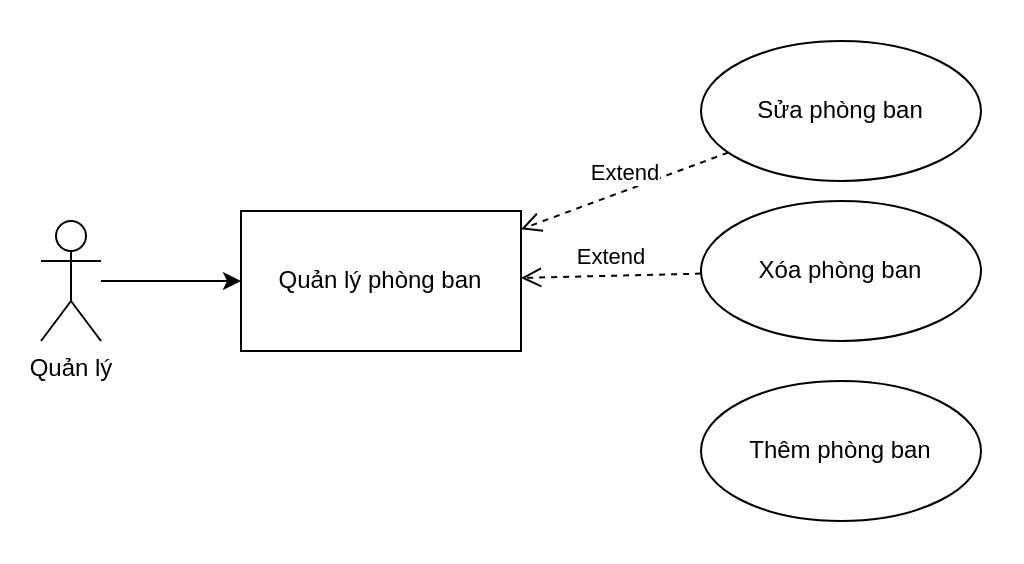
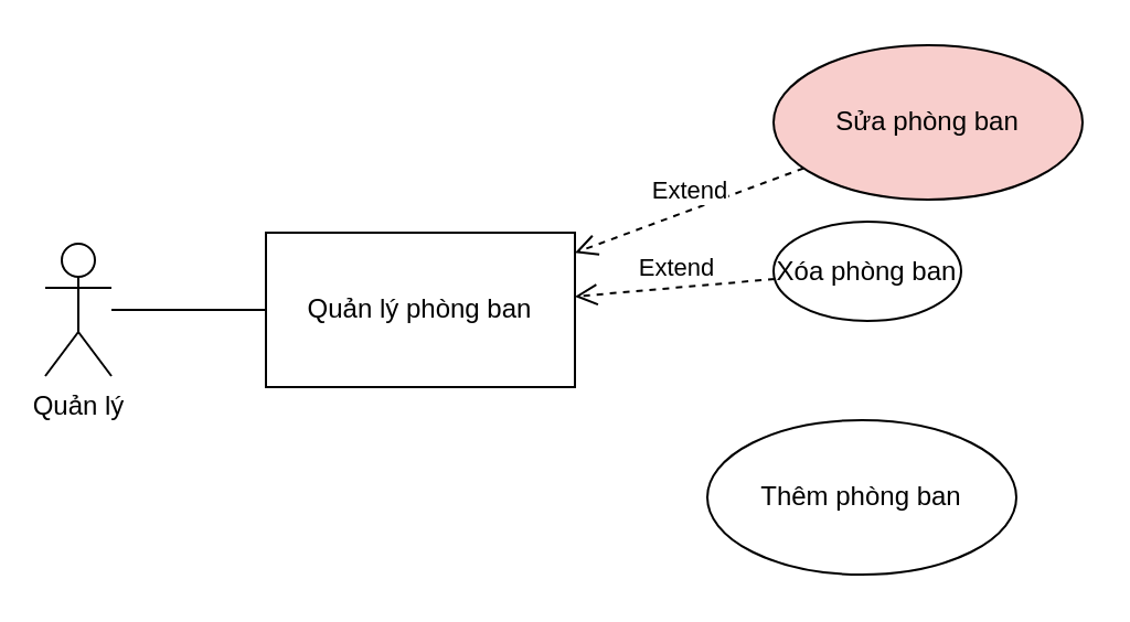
  <mxCell id="0" />
  <mxCell id="1" parent="0" />
- <mxCell id="2" style="edgeStyle=orthogonalEdgeStyle;rounded=0;orthogonalLoop=1;jettySize=auto;html=1;" edge="1" parent="1" source="3" target="4"><mxGeometry relative="1" as="geometry" /></mxCell>
+ <mxCell id="2" style="edgeStyle=orthogonalEdgeStyle;rounded=0;orthogonalLoop=1;jettySize=auto;html=1;endArrow=none;" edge="1" parent="1" source="3" target="4"><mxGeometry relative="1" as="geometry" /></mxCell>
  <mxCell id="3" value="Quản lý" style="shape=umlActor;verticalLabelPosition=bottom;verticalAlign=top;html=1;outlineConnect=0;" vertex="1" parent="1"><mxGeometry x="20" y="110" width="30" height="60" as="geometry" /></mxCell>
  <mxCell id="4" value="Quản lý phòng ban" style="whiteSpace=wrap;html=1;rounded=0;" vertex="1" parent="1"><mxGeometry x="120" y="105" width="140" height="70" as="geometry" /></mxCell>
  <mxCell id="5" value="Extend" style="html=1;verticalAlign=bottom;endArrow=open;dashed=1;endSize=8;curved=0;rounded=0;" edge="1" parent="1" source="7" target="4"><mxGeometry relative="1" as="geometry"><mxPoint x="400" y="170" as="sourcePoint" /><mxPoint x="320" y="170" as="targetPoint" /></mxGeometry></mxCell>
  <mxCell id="6" value="Extend" style="html=1;verticalAlign=bottom;endArrow=open;dashed=1;endSize=8;curved=0;rounded=0;" edge="1" parent="1" source="8" target="4"><mxGeometry relative="1" as="geometry"><mxPoint x="384" y="46" as="sourcePoint" /><mxPoint x="246" y="124" as="targetPoint" /></mxGeometry></mxCell>
- <mxCell id="7" value="Sửa phòng ban" style="ellipse;whiteSpace=wrap;html=1;" vertex="1" parent="1"><mxGeometry x="350" y="20" width="140" height="70" as="geometry" /></mxCell>
- <mxCell id="8" value="Xóa phòng ban" style="ellipse;whiteSpace=wrap;html=1;" vertex="1" parent="1"><mxGeometry x="350" y="100" width="140" height="70" as="geometry" /></mxCell>
- <mxCell id="9" value="Thêm phòng ban" style="ellipse;whiteSpace=wrap;html=1;" vertex="1" parent="1"><mxGeometry x="350" y="190" width="140" height="70" as="geometry" /></mxCell>
+ <mxCell id="7" value="Sửa phòng ban" style="ellipse;whiteSpace=wrap;html=1;fillColor=#f8cecc;" vertex="1" parent="1"><mxGeometry x="350" y="20" width="140" height="70" as="geometry" /></mxCell>
+ <mxCell id="8" value="Xóa phòng ban" style="ellipse;whiteSpace=wrap;html=1;" vertex="1" parent="1"><mxGeometry x="350" y="100" width="85" height="45" as="geometry" /></mxCell>
+ <mxCell id="9" value="Thêm phòng ban" style="ellipse;whiteSpace=wrap;html=1;" vertex="1" parent="1"><mxGeometry x="320" y="190" width="140" height="70" as="geometry" /></mxCell>
